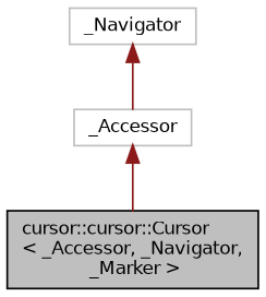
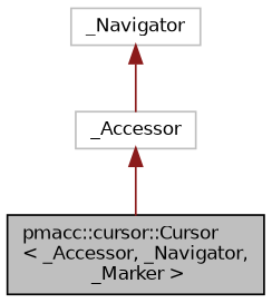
  digraph {
    node [color=grey75 fillcolor=white fontname=Helvetica fontsize=10 shape=record style=filled]
    edge [color=firebrick4 dir=back fontname=Helvetica fontsize=10 labelfontname=Helvetica labelfontsize=10 style=solid]
-   n1 [color=black fillcolor=grey75 fontcolor=black height=0.2 label="cursor::cursor::Cursor\l\< _Accessor, _Navigator,\l _Marker \>" width=0.4]
+   n1 [color=black fillcolor=grey75 fontcolor=black height=0.2 label="pmacc::cursor::Cursor\l\< _Accessor, _Navigator,\l _Marker \>" width=0.4]
    n2 [height=0.2 label=_Accessor width=0.4]
    n3 [height=0.2 label=_Navigator width=0.4]
    n2 -> n1
    n3 -> n2
  }
